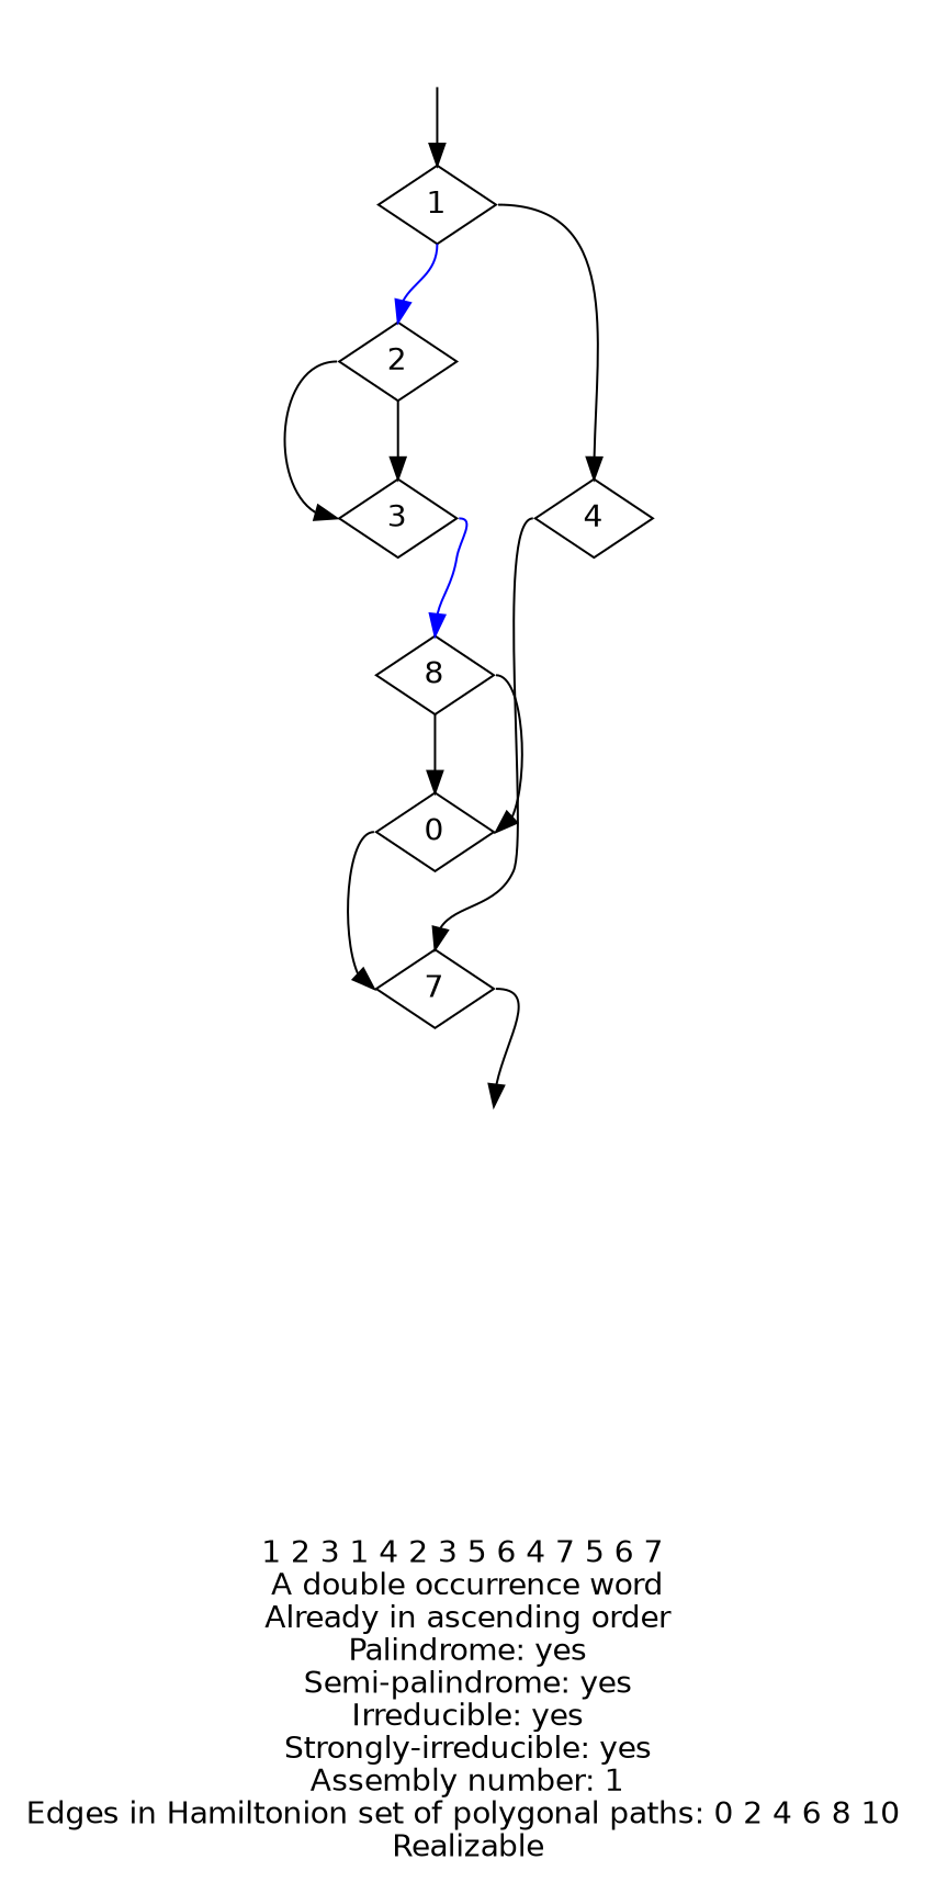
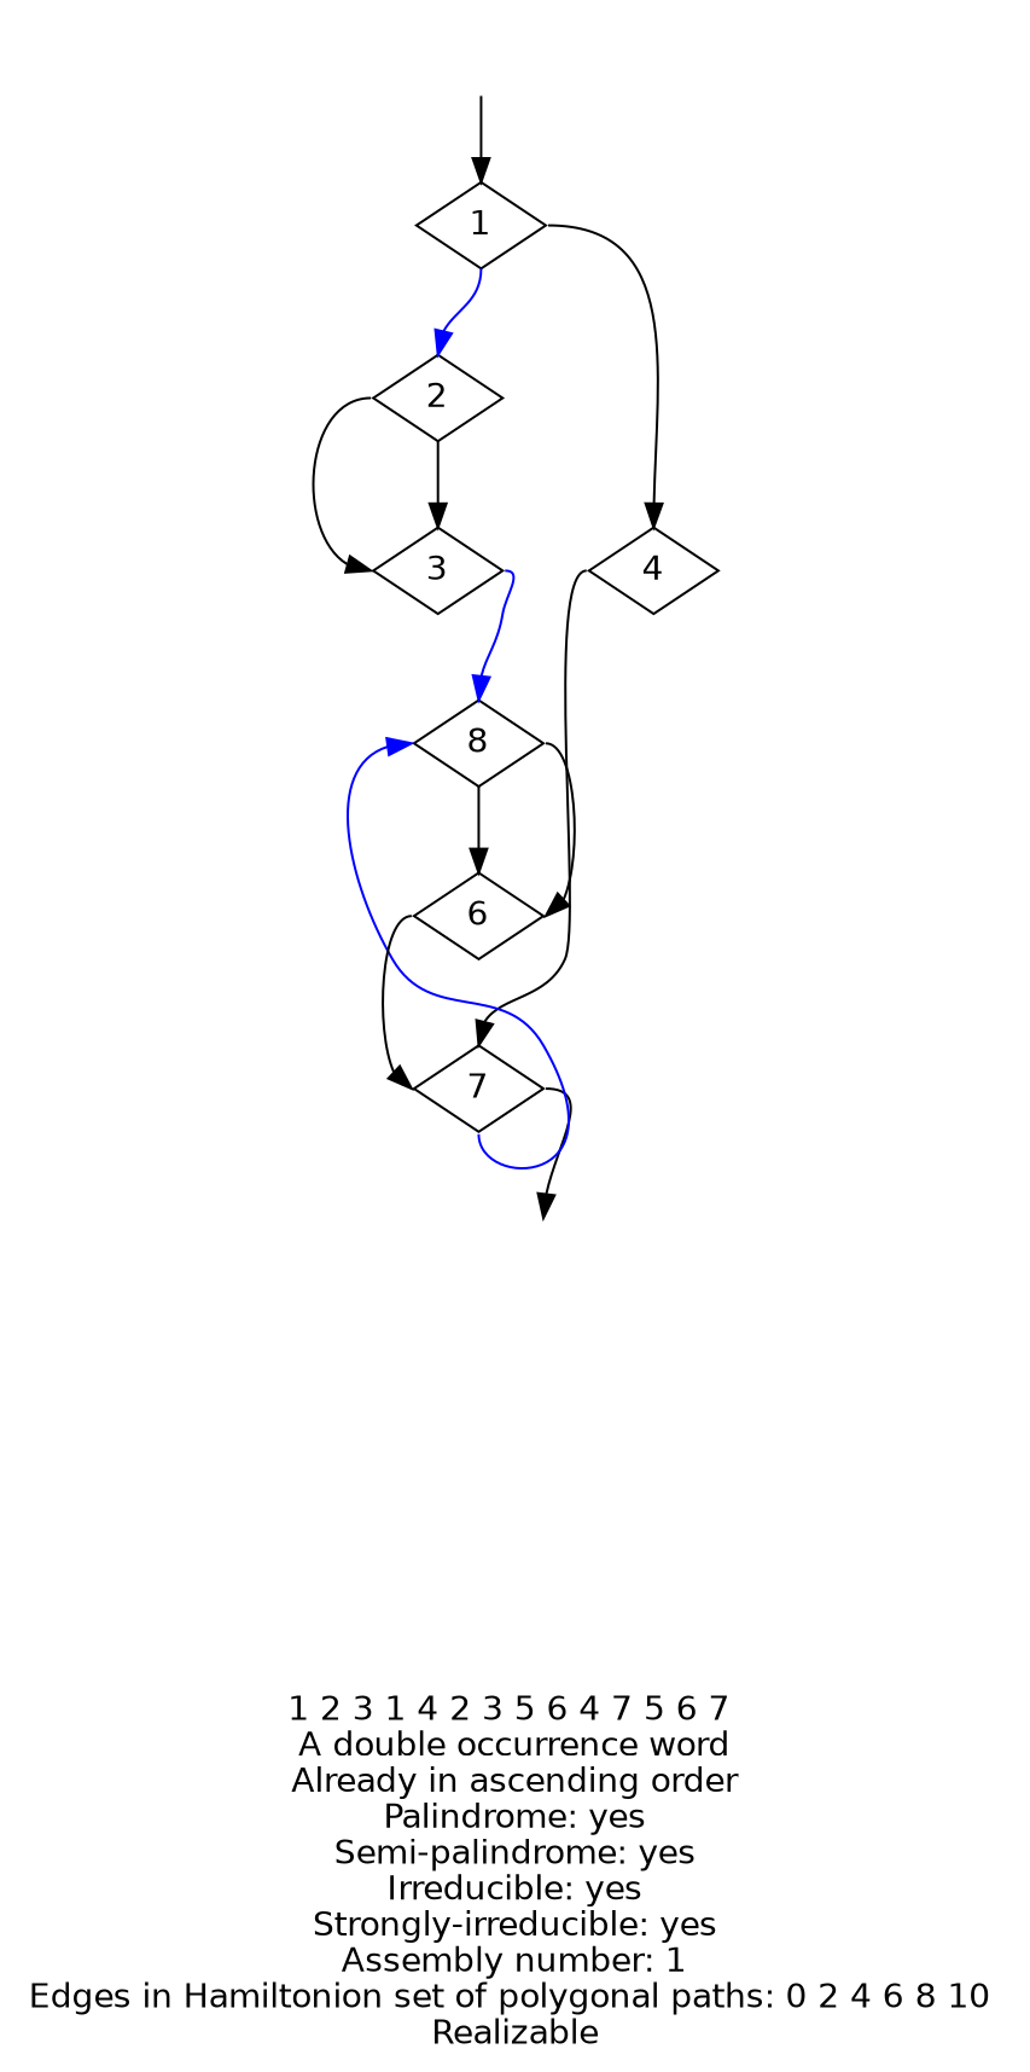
  digraph {
    fontname=Helvetica
    label="1 2 3 1 4 2 3 5 6 4 7 5 6 7 \nA double occurrence word\nAlready in ascending order\nPalindrome: yes\nSemi-palindrome: yes\nIrreducible: yes\nStrongly-irreducible: yes\nAssembly number: 1\nEdges in Hamiltonion set of polygonal paths: 0 2 4 6 8 10 \nRealizable\n"
    node [fontname=Helvetica shape=diamond]
    edge [headport=n tailport=s]
    a [style=invis]
    1
    2
    4
    b [style=invis]
    3
    7
    n8 [label=8]
-   6 [label=0]
+   6
    a -> 1
    1 -> 2 [color=blue]
    1 -> 4 [tailport=e]
    2 -> 3
    2 -> 3 [headport=w tailport=w]
    4 -> 7 [tailport=w]
    3 -> n8 [color=blue tailport=e]
    7 -> b [tailport=e]
+   7 -> n8 [color=blue headport=w]
    n8 -> 6
    n8 -> 6 [headport=e tailport=e]
    6 -> 7 [headport=w tailport=w]
  }
